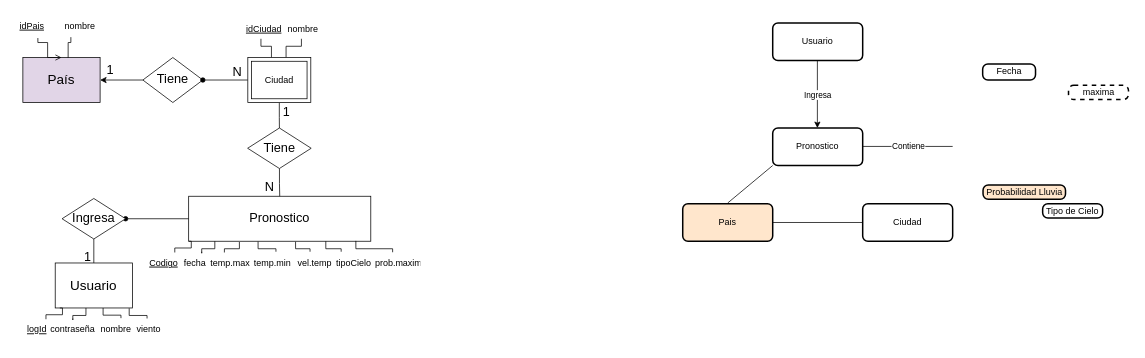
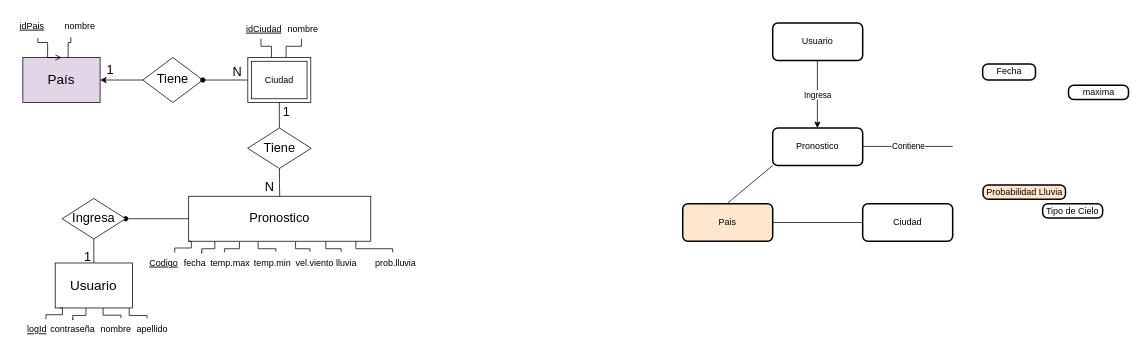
  <mxCell id="0" />
  <mxCell id="1" parent="0" />
  <mxCell id="2" style="edgeStyle=orthogonalEdgeStyle;rounded=0;orthogonalLoop=1;jettySize=auto;html=1;fontSize=18;endArrow=none;endFill=0;" parent="1" edge="1"><mxGeometry relative="1" as="geometry"><mxPoint x="347.5" y="51" as="sourcePoint" /><mxPoint x="361.5" y="76" as="targetPoint" /><Array as="points"><mxPoint x="347.5" y="61" /><mxPoint x="361.5" y="61" /></Array></mxGeometry></mxCell>
  <mxCell id="3" style="edgeStyle=orthogonalEdgeStyle;rounded=0;orthogonalLoop=1;jettySize=auto;html=1;fontSize=18;endArrow=none;endFill=0;entryX=0.5;entryY=0;entryDx=0;entryDy=0;" parent="1" edge="1"><mxGeometry relative="1" as="geometry"><mxPoint x="401.5" y="51" as="sourcePoint" /><mxPoint x="381" y="76" as="targetPoint" /><Array as="points"><mxPoint x="401.5" y="61" /><mxPoint x="381.5" y="61" /></Array></mxGeometry></mxCell>
  <mxCell id="4" style="edgeStyle=orthogonalEdgeStyle;rounded=0;orthogonalLoop=1;jettySize=auto;html=1;exitX=1;exitY=0.5;exitDx=0;exitDy=0;entryX=0;entryY=0.5;entryDx=0;entryDy=0;fontSize=17;endArrow=none;endFill=0;startArrow=classic;startFill=1;" parent="1" source="5" target="23" edge="1"><mxGeometry relative="1" as="geometry" /></mxCell>
  <mxCell id="5" value="&lt;font style=&quot;font-size: 18px&quot;&gt;País&lt;/font&gt;" style="whiteSpace=wrap;html=1;align=center;fillColor=#e1d5e7;" parent="1" vertex="1"><mxGeometry x="30" y="76" width="103" height="60" as="geometry" /></mxCell>
  <mxCell id="6" style="edgeStyle=orthogonalEdgeStyle;rounded=0;orthogonalLoop=1;jettySize=auto;html=1;entryX=0.5;entryY=0;entryDx=0;entryDy=0;fontSize=18;endArrow=open;endFill=0;" parent="1" source="9" target="5" edge="1"><mxGeometry relative="1" as="geometry"><Array as="points"><mxPoint x="50" y="56" /><mxPoint x="63" y="56" /><mxPoint x="63" y="76" /></Array><mxPoint x="58" y="46" as="sourcePoint" /></mxGeometry></mxCell>
  <mxCell id="7" style="edgeStyle=orthogonalEdgeStyle;rounded=0;orthogonalLoop=1;jettySize=auto;html=1;fontSize=18;endArrow=none;endFill=0;exitX=0.2;exitY=0.96;exitDx=0;exitDy=0;exitPerimeter=0;entryX=0.586;entryY=0.004;entryDx=0;entryDy=0;entryPerimeter=0;" parent="1" source="8" target="5" edge="1"><mxGeometry relative="1" as="geometry"><Array as="points"><mxPoint x="94" y="56" /><mxPoint x="90" y="56" /><mxPoint x="90" y="76" /></Array><mxPoint x="123" y="46" as="sourcePoint" /><mxPoint x="93" y="77" as="targetPoint" /></mxGeometry></mxCell>
  <mxCell id="8" value="nombre" style="text;strokeColor=none;fillColor=none;spacingLeft=4;spacingRight=4;overflow=hidden;rotatable=0;points=[[0,0.5],[1,0.5]];portConstraint=eastwest;fontSize=12;" parent="1" vertex="1"><mxGeometry x="80" y="20" width="70" height="30" as="geometry" /></mxCell>
  <mxCell id="9" value="idPais" style="text;strokeColor=none;fillColor=none;spacingLeft=4;spacingRight=4;overflow=hidden;rotatable=0;points=[[0,0.5],[1,0.5]];portConstraint=eastwest;fontSize=12;fontStyle=4" parent="1" vertex="1"><mxGeometry x="20" y="20" width="55" height="30" as="geometry" /></mxCell>
  <mxCell id="10" value="idCiudad" style="text;strokeColor=none;fillColor=none;spacingLeft=4;spacingRight=4;overflow=hidden;rotatable=0;points=[[0,0.5],[1,0.5]];portConstraint=eastwest;fontSize=12;fontStyle=4" parent="1" vertex="1"><mxGeometry x="322" y="24" width="58" height="30" as="geometry" /></mxCell>
  <mxCell id="11" value="nombre" style="text;strokeColor=none;fillColor=none;spacingLeft=4;spacingRight=4;overflow=hidden;rotatable=0;points=[[0,0.5],[1,0.5]];portConstraint=eastwest;fontSize=12;" parent="1" vertex="1"><mxGeometry x="377.5" y="25" width="55" height="20" as="geometry" /></mxCell>
  <mxCell id="12" value="&lt;font style=&quot;font-weight: normal ; font-size: 17px&quot;&gt;Pronostico&lt;/font&gt;" style="whiteSpace=wrap;html=1;align=center;fontSize=15;fontStyle=1" parent="1" vertex="1"><mxGeometry x="251.12" y="261" width="242.88" height="60" as="geometry" /></mxCell>
  <mxCell id="13" style="edgeStyle=orthogonalEdgeStyle;rounded=0;orthogonalLoop=1;jettySize=auto;html=1;entryX=0;entryY=1;entryDx=0;entryDy=0;fontSize=18;endArrow=none;endFill=0;" parent="1" source="17" target="12" edge="1"><mxGeometry relative="1" as="geometry"><mxPoint x="206.62" y="231" as="sourcePoint" /><Array as="points"><mxPoint x="232.62" y="330" /><mxPoint x="254.62" y="330" /></Array></mxGeometry></mxCell>
  <mxCell id="14" style="edgeStyle=orthogonalEdgeStyle;rounded=0;orthogonalLoop=1;jettySize=auto;html=1;entryX=0.5;entryY=1;entryDx=0;entryDy=0;fontSize=18;endArrow=none;endFill=0;" parent="1" edge="1"><mxGeometry relative="1" as="geometry"><mxPoint x="298.75" y="336" as="sourcePoint" /><Array as="points"><mxPoint x="298.75" y="331" /><mxPoint x="318.75" y="331" /></Array><mxPoint x="318.75" y="322" as="targetPoint" /></mxGeometry></mxCell>
  <mxCell id="15" style="edgeStyle=orthogonalEdgeStyle;rounded=0;orthogonalLoop=1;jettySize=auto;html=1;fontSize=18;endArrow=none;endFill=0;startArrow=none;entryX=0.381;entryY=1.007;entryDx=0;entryDy=0;entryPerimeter=0;" parent="1" target="12" edge="1"><mxGeometry relative="1" as="geometry"><mxPoint x="367.5" y="335" as="sourcePoint" /><Array as="points"><mxPoint x="368" y="331" /><mxPoint x="344" y="331" /><mxPoint x="344" y="321" /></Array><mxPoint x="335.5" y="321" as="targetPoint" /></mxGeometry></mxCell>
  <mxCell id="16" style="edgeStyle=orthogonalEdgeStyle;rounded=0;orthogonalLoop=1;jettySize=auto;html=1;fontSize=18;endArrow=none;endFill=0;" parent="1" edge="1"><mxGeometry relative="1" as="geometry"><mxPoint x="268.5" y="335" as="sourcePoint" /><Array as="points"><mxPoint x="268.5" y="337" /><mxPoint x="268.5" y="331" /><mxPoint x="286.5" y="331" /></Array><mxPoint x="286" y="321" as="targetPoint" /></mxGeometry></mxCell>
  <mxCell id="17" value="Codigo" style="text;strokeColor=none;fillColor=none;spacingLeft=4;spacingRight=4;overflow=hidden;rotatable=0;points=[[0,0.5],[1,0.5]];portConstraint=eastwest;fontSize=12;fontStyle=4" parent="1" vertex="1"><mxGeometry x="193" y="336" width="82.5" height="22" as="geometry" /></mxCell>
  <mxCell id="18" value="fecha" style="text;strokeColor=none;fillColor=none;spacingLeft=4;spacingRight=4;overflow=hidden;rotatable=0;points=[[0,0.5],[1,0.5]];portConstraint=eastwest;fontSize=12;" parent="1" vertex="1"><mxGeometry x="239" y="336" width="55" height="23" as="geometry" /></mxCell>
  <mxCell id="19" value="temp.max" style="text;strokeColor=none;fillColor=none;spacingLeft=4;spacingRight=4;overflow=hidden;rotatable=0;points=[[0,0.5],[1,0.5]];portConstraint=eastwest;fontSize=12;" parent="1" vertex="1"><mxGeometry x="274.5" y="336" width="67.5" height="30" as="geometry" /></mxCell>
  <mxCell id="20" value="temp.min" style="text;strokeColor=none;fillColor=none;spacingLeft=4;spacingRight=4;overflow=hidden;rotatable=0;points=[[0,0.5],[1,0.5]];portConstraint=eastwest;fontSize=12;" parent="1" vertex="1"><mxGeometry x="332.5" y="336" width="67.5" height="30" as="geometry" /></mxCell>
- <mxCell id="21" value="vel.temp" style="text;strokeColor=none;fillColor=none;spacingLeft=4;spacingRight=4;overflow=hidden;rotatable=0;points=[[0,0.5],[1,0.5]];portConstraint=eastwest;fontSize=12;labelPosition=center;verticalLabelPosition=middle;align=center;verticalAlign=middle;" parent="1" vertex="1"><mxGeometry x="384.5" y="339" width="70" height="20" as="geometry" /></mxCell>
- <mxCell id="22" value="tipoCielo" style="text;strokeColor=none;fillColor=none;spacingLeft=4;spacingRight=4;overflow=hidden;rotatable=0;points=[[0,0.5],[1,0.5]];portConstraint=eastwest;fontSize=12;verticalAlign=top;horizontal=1;" parent="1" vertex="1"><mxGeometry x="442" y="336" width="60" height="30" as="geometry" /></mxCell>
+ <mxCell id="21" value="vel.viento" style="text;strokeColor=none;fillColor=none;spacingLeft=4;spacingRight=4;overflow=hidden;rotatable=0;points=[[0,0.5],[1,0.5]];portConstraint=eastwest;fontSize=12;labelPosition=center;verticalLabelPosition=middle;align=center;verticalAlign=middle;" parent="1" vertex="1"><mxGeometry x="384.5" y="339" width="70" height="20" as="geometry" /></mxCell>
+ <mxCell id="22" value="lluvia" style="text;strokeColor=none;fillColor=none;spacingLeft=4;spacingRight=4;overflow=hidden;rotatable=0;points=[[0,0.5],[1,0.5]];portConstraint=eastwest;fontSize=12;verticalAlign=top;horizontal=1;" parent="1" vertex="1"><mxGeometry x="442" y="336" width="60" height="30" as="geometry" /></mxCell>
  <mxCell id="23" value="Tiene" style="shape=rhombus;perimeter=rhombusPerimeter;whiteSpace=wrap;html=1;align=center;fontSize=17;" parent="1" vertex="1"><mxGeometry x="190" y="76" width="80" height="60" as="geometry" /></mxCell>
  <mxCell id="24" style="edgeStyle=orthogonalEdgeStyle;rounded=0;orthogonalLoop=1;jettySize=auto;html=1;entryX=0.5;entryY=0;entryDx=0;entryDy=0;startArrow=none;startFill=0;endArrow=none;endFill=0;" parent="1" source="25" target="12" edge="1"><mxGeometry relative="1" as="geometry" /></mxCell>
  <mxCell id="25" value="Tiene" style="shape=rhombus;perimeter=rhombusPerimeter;whiteSpace=wrap;html=1;align=center;fontSize=17;" parent="1" vertex="1"><mxGeometry x="329.75" y="170" width="84.75" height="54" as="geometry" /></mxCell>
  <mxCell id="26" value="&lt;h1&gt;&lt;span style=&quot;font-weight: normal&quot;&gt;&lt;font style=&quot;font-size: 17px&quot;&gt;1&lt;/font&gt;&lt;/span&gt;&lt;/h1&gt;" style="text;html=1;strokeColor=none;fillColor=none;spacing=5;spacingTop=-20;whiteSpace=wrap;overflow=hidden;rounded=0;fontSize=17;verticalAlign=middle;" parent="1" vertex="1"><mxGeometry x="137" y="59" width="30" height="50" as="geometry" /></mxCell>
  <mxCell id="27" value="&lt;h1&gt;&lt;span style=&quot;font-weight: normal&quot;&gt;&lt;font style=&quot;font-size: 17px&quot;&gt;N&lt;/font&gt;&lt;/span&gt;&lt;/h1&gt;" style="text;html=1;strokeColor=none;fillColor=none;spacing=5;spacingTop=-20;whiteSpace=wrap;overflow=hidden;rounded=0;fontSize=17;verticalAlign=middle;" parent="1" vertex="1"><mxGeometry x="304.75" y="60" width="30" height="49" as="geometry" /></mxCell>
  <mxCell id="28" value="&lt;h1&gt;&lt;span style=&quot;font-weight: normal&quot;&gt;&lt;font style=&quot;font-size: 17px&quot;&gt;N&lt;/font&gt;&lt;/span&gt;&lt;/h1&gt;" style="text;html=1;strokeColor=none;fillColor=none;spacing=5;spacingTop=-20;whiteSpace=wrap;overflow=hidden;rounded=0;fontSize=17;verticalAlign=middle;" parent="1" vertex="1"><mxGeometry x="347.62" y="215" width="30" height="50" as="geometry" /></mxCell>
  <mxCell id="29" value="&lt;h1&gt;&lt;span style=&quot;font-weight: normal&quot;&gt;&lt;font style=&quot;font-size: 17px&quot;&gt;1&lt;/font&gt;&lt;/span&gt;&lt;/h1&gt;" style="text;html=1;strokeColor=none;fillColor=none;spacing=5;spacingTop=-20;whiteSpace=wrap;overflow=hidden;rounded=0;fontSize=17;verticalAlign=middle;" parent="1" vertex="1"><mxGeometry x="371.5" y="114" width="30" height="50" as="geometry" /></mxCell>
  <mxCell id="30" style="edgeStyle=orthogonalEdgeStyle;rounded=0;orthogonalLoop=1;jettySize=auto;html=1;exitX=0;exitY=0.5;exitDx=0;exitDy=0;entryX=1;entryY=0.5;entryDx=0;entryDy=0;startArrow=none;startFill=0;endArrow=oval;endFill=1;" parent="1" source="32" target="23" edge="1"><mxGeometry relative="1" as="geometry" /></mxCell>
  <mxCell id="31" style="edgeStyle=orthogonalEdgeStyle;rounded=0;orthogonalLoop=1;jettySize=auto;html=1;entryX=0.5;entryY=0;entryDx=0;entryDy=0;startArrow=none;startFill=0;endArrow=none;endFill=0;" parent="1" source="32" target="25" edge="1"><mxGeometry relative="1" as="geometry" /></mxCell>
  <mxCell id="32" value="Ciudad" style="shape=ext;margin=3;double=1;whiteSpace=wrap;html=1;align=center;" parent="1" vertex="1"><mxGeometry x="330" y="76" width="84" height="60" as="geometry" /></mxCell>
- <mxCell id="33" value="prob.maxima" style="text;strokeColor=none;fillColor=none;spacingLeft=4;spacingRight=4;overflow=hidden;rotatable=0;points=[[0,0.5],[1,0.5]];portConstraint=eastwest;fontSize=12;verticalAlign=top;horizontal=1;" parent="1" vertex="1"><mxGeometry x="494" y="336" width="70" height="30" as="geometry" /></mxCell>
+ <mxCell id="33" value="prob.lluvia" style="text;strokeColor=none;fillColor=none;spacingLeft=4;spacingRight=4;overflow=hidden;rotatable=0;points=[[0,0.5],[1,0.5]];portConstraint=eastwest;fontSize=12;verticalAlign=top;horizontal=1;" parent="1" vertex="1"><mxGeometry x="494" y="336" width="70" height="30" as="geometry" /></mxCell>
  <mxCell id="34" style="edgeStyle=orthogonalEdgeStyle;rounded=0;orthogonalLoop=1;jettySize=auto;html=1;fontSize=18;endArrow=none;endFill=0;startArrow=none;entryX=0.587;entryY=1.012;entryDx=0;entryDy=0;entryPerimeter=0;" parent="1" target="12" edge="1"><mxGeometry relative="1" as="geometry"><mxPoint x="412.98" y="335" as="sourcePoint" /><Array as="points"><mxPoint x="413" y="331" /><mxPoint x="394" y="331" /><mxPoint x="394" y="322" /></Array><mxPoint x="380.98" y="321" as="targetPoint" /></mxGeometry></mxCell>
  <mxCell id="35" style="edgeStyle=orthogonalEdgeStyle;rounded=0;orthogonalLoop=1;jettySize=auto;html=1;fontSize=18;endArrow=none;endFill=0;startArrow=none;" parent="1" edge="1"><mxGeometry relative="1" as="geometry"><mxPoint x="454.48" y="335" as="sourcePoint" /><Array as="points"><mxPoint x="454" y="331" /><mxPoint x="434" y="331" /><mxPoint x="434" y="321" /></Array><mxPoint x="434" y="321" as="targetPoint" /></mxGeometry></mxCell>
  <mxCell id="36" style="edgeStyle=orthogonalEdgeStyle;rounded=0;orthogonalLoop=1;jettySize=auto;html=1;fontSize=18;endArrow=none;endFill=0;startArrow=none;exitX=0.416;exitY=-0.01;exitDx=0;exitDy=0;exitPerimeter=0;entryX=0.918;entryY=0.992;entryDx=0;entryDy=0;entryPerimeter=0;" parent="1" source="33" target="12" edge="1"><mxGeometry relative="1" as="geometry"><mxPoint x="493.98" y="335" as="sourcePoint" /><Array as="points"><mxPoint x="523" y="331" /><mxPoint x="474" y="331" /></Array><mxPoint x="461.98" y="321" as="targetPoint" /></mxGeometry></mxCell>
  <mxCell id="37" style="edgeStyle=orthogonalEdgeStyle;rounded=0;orthogonalLoop=1;jettySize=auto;html=1;entryX=0;entryY=0.5;entryDx=0;entryDy=0;startArrow=oval;startFill=1;endArrow=none;endFill=0;" parent="1" source="39" target="12" edge="1"><mxGeometry relative="1" as="geometry" /></mxCell>
  <mxCell id="38" style="edgeStyle=orthogonalEdgeStyle;rounded=0;orthogonalLoop=1;jettySize=auto;html=1;exitX=0.5;exitY=1;exitDx=0;exitDy=0;entryX=0.5;entryY=0;entryDx=0;entryDy=0;startArrow=none;startFill=0;endArrow=none;endFill=0;" parent="1" source="39" target="40" edge="1"><mxGeometry relative="1" as="geometry" /></mxCell>
  <mxCell id="39" value="Ingresa" style="shape=rhombus;perimeter=rhombusPerimeter;whiteSpace=wrap;html=1;align=center;fontSize=17;" parent="1" vertex="1"><mxGeometry x="82.25" y="264" width="84.75" height="54" as="geometry" /></mxCell>
  <mxCell id="40" value="&lt;font style=&quot;font-size: 18px&quot;&gt;Usuario&lt;/font&gt;" style="whiteSpace=wrap;html=1;align=center;" parent="1" vertex="1"><mxGeometry x="73.13" y="350" width="103" height="60" as="geometry" /></mxCell>
  <mxCell id="41" style="edgeStyle=orthogonalEdgeStyle;rounded=0;orthogonalLoop=1;jettySize=auto;html=1;entryX=0;entryY=1;entryDx=0;entryDy=0;fontSize=18;endArrow=none;endFill=0;" parent="1" source="44" edge="1"><mxGeometry relative="1" as="geometry"><mxPoint x="34.75" y="320" as="sourcePoint" /><Array as="points"><mxPoint x="60.75" y="419" /><mxPoint x="82.75" y="419" /></Array><mxPoint x="79.25" y="410" as="targetPoint" /></mxGeometry></mxCell>
  <mxCell id="42" style="edgeStyle=orthogonalEdgeStyle;rounded=0;orthogonalLoop=1;jettySize=auto;html=1;fontSize=18;endArrow=none;endFill=0;startArrow=none;entryX=0.381;entryY=1.007;entryDx=0;entryDy=0;entryPerimeter=0;" parent="1" edge="1"><mxGeometry relative="1" as="geometry"><mxPoint x="195.63" y="424" as="sourcePoint" /><Array as="points"><mxPoint x="196.13" y="420" /><mxPoint x="172.13" y="420" /><mxPoint x="172.13" y="410" /></Array><mxPoint x="171.787" y="410.42" as="targetPoint" /></mxGeometry></mxCell>
  <mxCell id="43" style="edgeStyle=orthogonalEdgeStyle;rounded=0;orthogonalLoop=1;jettySize=auto;html=1;fontSize=18;endArrow=none;endFill=0;" parent="1" edge="1"><mxGeometry relative="1" as="geometry"><mxPoint x="96.63" y="424" as="sourcePoint" /><Array as="points"><mxPoint x="96.63" y="426" /><mxPoint x="96.63" y="420" /><mxPoint x="114.63" y="420" /></Array><mxPoint x="114.13" y="410" as="targetPoint" /></mxGeometry></mxCell>
  <mxCell id="44" value="logId" style="text;strokeColor=none;fillColor=none;spacingLeft=4;spacingRight=4;overflow=hidden;rotatable=0;points=[[0,0.5],[1,0.5]];portConstraint=eastwest;fontSize=12;fontStyle=4" parent="1" vertex="1"><mxGeometry x="30" y="425" width="40" height="22" as="geometry" /></mxCell>
  <mxCell id="45" value="contraseña" style="text;strokeColor=none;fillColor=none;spacingLeft=4;spacingRight=4;overflow=hidden;rotatable=0;points=[[0,0.5],[1,0.5]];portConstraint=eastwest;fontSize=12;" parent="1" vertex="1"><mxGeometry x="61" y="425" width="76" height="26" as="geometry" /></mxCell>
  <mxCell id="46" value="nombre" style="text;strokeColor=none;fillColor=none;spacingLeft=4;spacingRight=4;overflow=hidden;rotatable=0;points=[[0,0.5],[1,0.5]];portConstraint=eastwest;fontSize=12;" parent="1" vertex="1"><mxGeometry x="128" y="425" width="67.5" height="30" as="geometry" /></mxCell>
- <mxCell id="47" value="viento" style="text;strokeColor=none;fillColor=none;spacingLeft=4;spacingRight=4;overflow=hidden;rotatable=0;points=[[0,0.5],[1,0.5]];portConstraint=eastwest;fontSize=12;" parent="1" vertex="1"><mxGeometry x="176.13" y="425" width="59.37" height="30" as="geometry" /></mxCell>
+ <mxCell id="47" value="apellido" style="text;strokeColor=none;fillColor=none;spacingLeft=4;spacingRight=4;overflow=hidden;rotatable=0;points=[[0,0.5],[1,0.5]];portConstraint=eastwest;fontSize=12;" parent="1" vertex="1"><mxGeometry x="176.13" y="425" width="59.37" height="30" as="geometry" /></mxCell>
  <mxCell id="48" style="edgeStyle=orthogonalEdgeStyle;rounded=0;orthogonalLoop=1;jettySize=auto;html=1;fontSize=18;endArrow=none;endFill=0;startArrow=none;entryX=0.381;entryY=1.007;entryDx=0;entryDy=0;entryPerimeter=0;" parent="1" edge="1"><mxGeometry relative="1" as="geometry"><mxPoint x="160.84" y="423.6" as="sourcePoint" /><Array as="points"><mxPoint x="161.34" y="419.6" /><mxPoint x="137.34" y="419.6" /><mxPoint x="137.34" y="409.6" /></Array><mxPoint x="136.997" y="410.02" as="targetPoint" /></mxGeometry></mxCell>
  <mxCell id="49" value="&lt;h1&gt;&lt;span style=&quot;font-weight: normal&quot;&gt;&lt;font style=&quot;font-size: 17px&quot;&gt;1&lt;/font&gt;&lt;/span&gt;&lt;/h1&gt;" style="text;html=1;strokeColor=none;fillColor=none;spacing=5;spacingTop=-20;whiteSpace=wrap;overflow=hidden;rounded=0;fontSize=17;verticalAlign=middle;" parent="1" vertex="1"><mxGeometry x="107" y="308" width="30" height="50" as="geometry" /></mxCell>
  <mxCell id="50" value="Usuario" style="rounded=1;whiteSpace=wrap;html=1;absoluteArcSize=1;arcSize=14;strokeWidth=2;" parent="1" vertex="1"><mxGeometry x="1030" y="30" width="120" height="50" as="geometry" /></mxCell>
  <mxCell id="51" value="Pronostico" style="rounded=1;whiteSpace=wrap;html=1;absoluteArcSize=1;arcSize=14;strokeWidth=2;" parent="1" vertex="1"><mxGeometry x="1030" y="170" width="120" height="50" as="geometry" /></mxCell>
  <mxCell id="52" style="edgeStyle=orthogonalEdgeStyle;rounded=0;orthogonalLoop=1;jettySize=auto;html=1;entryX=0;entryY=0.5;entryDx=0;entryDy=0;startArrow=none;startFill=0;endArrow=none;endFill=0;" parent="1" source="53" target="54" edge="1"><mxGeometry relative="1" as="geometry" /></mxCell>
  <mxCell id="53" value="Pais" style="rounded=1;whiteSpace=wrap;html=1;absoluteArcSize=1;arcSize=14;strokeWidth=2;fillColor=#ffe6cc;" parent="1" vertex="1"><mxGeometry x="910" y="271" width="120" height="50" as="geometry" /></mxCell>
  <mxCell id="54" value="Ciudad" style="rounded=1;whiteSpace=wrap;html=1;absoluteArcSize=1;arcSize=14;strokeWidth=2;" parent="1" vertex="1"><mxGeometry x="1150" y="271" width="120" height="50" as="geometry" /></mxCell>
  <mxCell id="55" value="" style="endArrow=none;html=1;rounded=0;" parent="1" edge="1"><mxGeometry width="50" height="50" relative="1" as="geometry"><mxPoint x="970" y="270" as="sourcePoint" /><mxPoint x="1030" y="220" as="targetPoint" /></mxGeometry></mxCell>
  <mxCell id="56" value="" style="endArrow=classic;html=1;rounded=0;" edge="1" parent="1"><mxGeometry relative="1" as="geometry"><mxPoint x="1089.58" y="80" as="sourcePoint" /><mxPoint x="1089.58" y="170" as="targetPoint" /></mxGeometry></mxCell>
  <mxCell id="57" value="Ingresa" style="edgeLabel;resizable=0;html=1;align=center;verticalAlign=middle;" connectable="0" vertex="1" parent="56"><mxGeometry relative="1" as="geometry" /></mxCell>
  <mxCell id="58" value="" style="endArrow=none;html=1;rounded=0;endFill=0;" edge="1" parent="1"><mxGeometry relative="1" as="geometry"><mxPoint x="1150" y="194.57" as="sourcePoint" /><mxPoint x="1270" y="194.57" as="targetPoint" /></mxGeometry></mxCell>
  <mxCell id="59" value="Contiene" style="edgeLabel;resizable=0;html=1;align=center;verticalAlign=middle;" connectable="0" vertex="1" parent="58"><mxGeometry relative="1" as="geometry" /></mxCell>
  <mxCell id="60" value="Fecha" style="rounded=1;whiteSpace=wrap;html=1;absoluteArcSize=1;arcSize=14;strokeWidth=2;" vertex="1" parent="1"><mxGeometry x="1310" y="84.5" width="70.5" height="21.5" as="geometry" /></mxCell>
- <mxCell id="61" value="maxima" style="rounded=1;whiteSpace=wrap;html=1;absoluteArcSize=1;arcSize=14;strokeWidth=2;dashed=1;" vertex="1" parent="1"><mxGeometry x="1424.5" y="113" width="80" height="19" as="geometry" /></mxCell>
+ <mxCell id="61" value="maxima" style="rounded=1;whiteSpace=wrap;html=1;absoluteArcSize=1;arcSize=14;strokeWidth=2;" vertex="1" parent="1"><mxGeometry x="1424.5" y="113" width="80" height="19" as="geometry" /></mxCell>
  <mxCell id="62" value="Tipo de Cielo" style="rounded=1;whiteSpace=wrap;html=1;absoluteArcSize=1;arcSize=14;strokeWidth=2;" vertex="1" parent="1"><mxGeometry x="1390" y="271" width="80" height="19" as="geometry" /></mxCell>
  <mxCell id="63" value="Probabilidad Lluvia" style="rounded=1;whiteSpace=wrap;html=1;absoluteArcSize=1;arcSize=14;strokeWidth=2;fillColor=#ffe6cc;" vertex="1" parent="1"><mxGeometry x="1310.5" y="246" width="110" height="19" as="geometry" /></mxCell>
